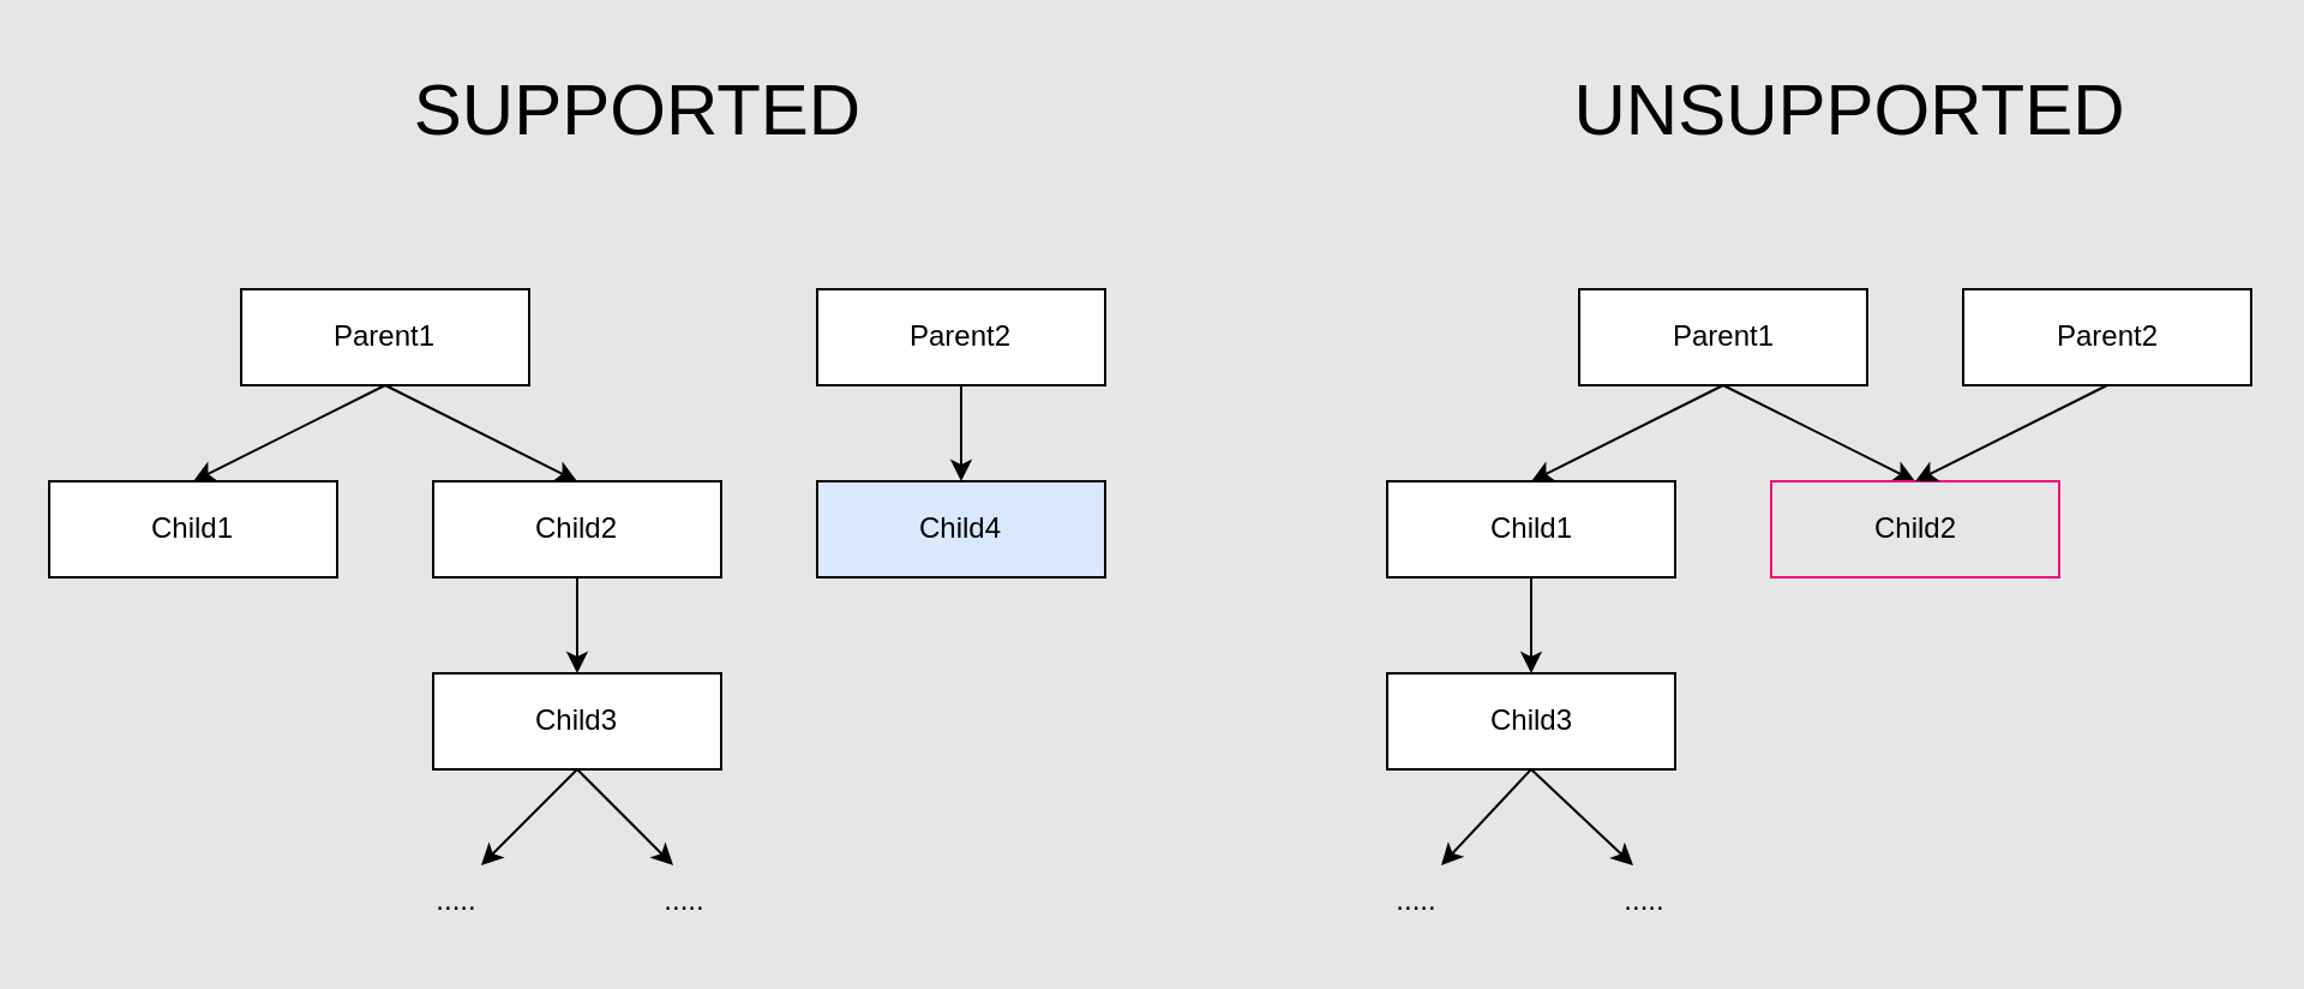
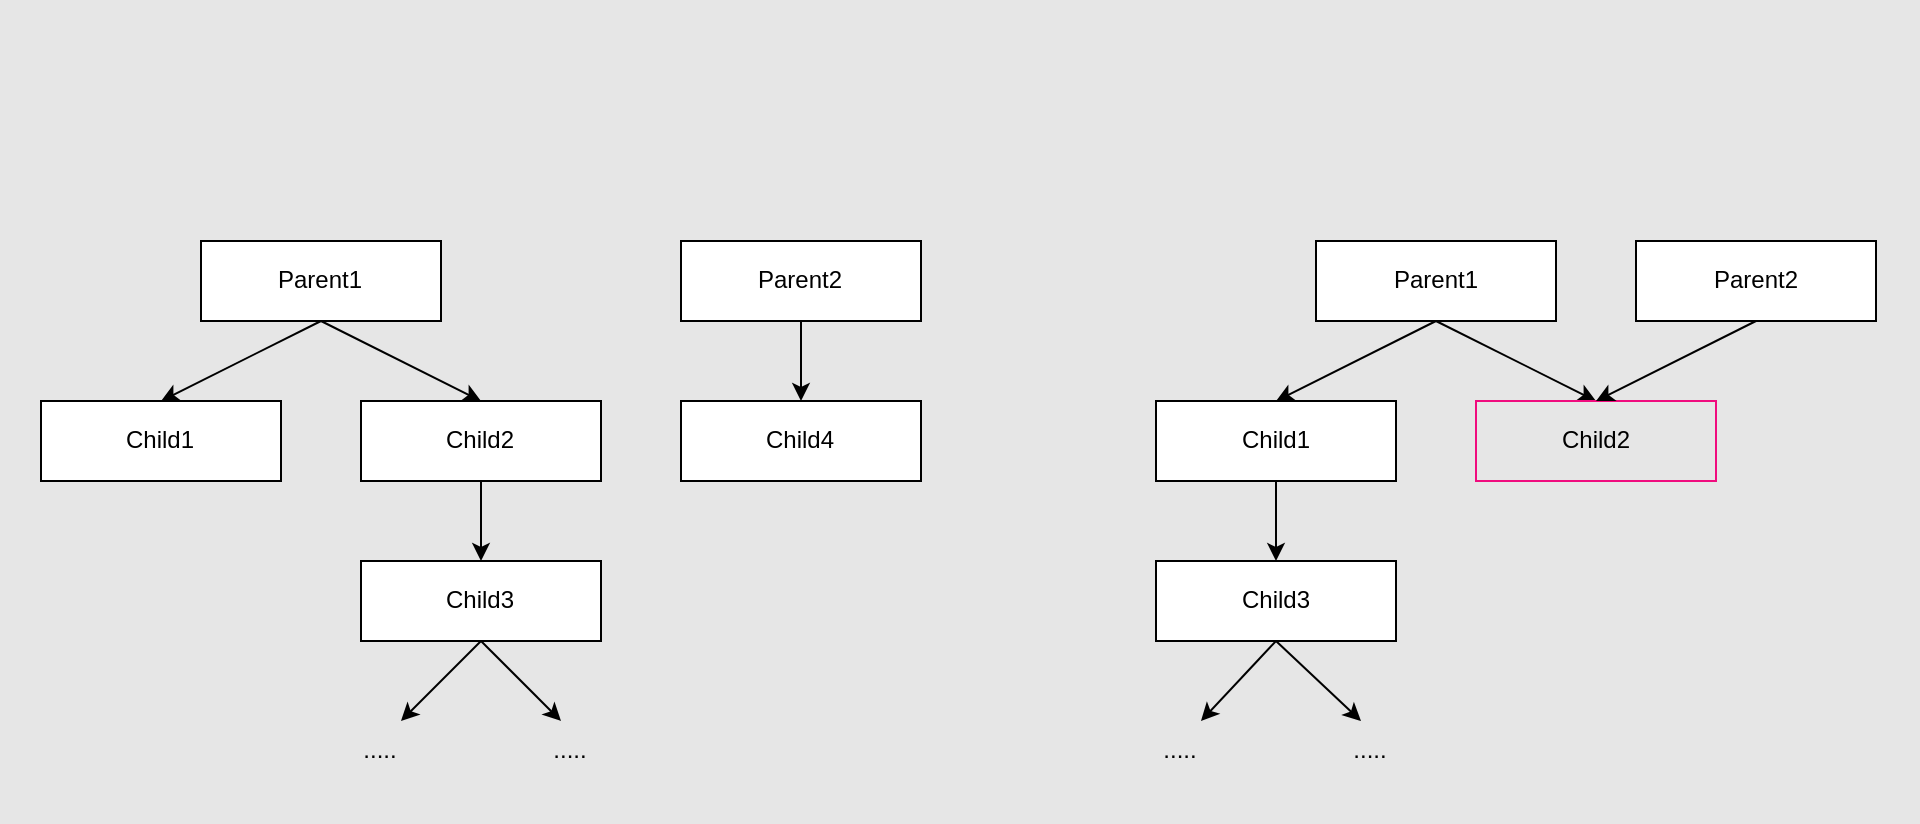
  <mxCell id="0" />
  <mxCell id="1" parent="0" />
  <mxCell id="2" style="rounded=0;orthogonalLoop=1;jettySize=auto;html=1;exitX=0.5;exitY=1;exitDx=0;exitDy=0;entryX=0.5;entryY=0;entryDx=0;entryDy=0;" parent="1" source="4" target="5" edge="1"><mxGeometry relative="1" as="geometry" /></mxCell>
  <mxCell id="3" style="rounded=0;orthogonalLoop=1;jettySize=auto;html=1;entryX=0.5;entryY=0;entryDx=0;entryDy=0;exitX=0.5;exitY=1;exitDx=0;exitDy=0;" parent="1" source="4" target="7" edge="1"><mxGeometry relative="1" as="geometry" /></mxCell>
  <mxCell id="4" value="Parent1" style="rounded=0;whiteSpace=wrap;html=1;" parent="1" vertex="1"><mxGeometry x="100" y="120" width="120" height="40" as="geometry" /></mxCell>
  <mxCell id="5" value="Child1" style="rounded=0;whiteSpace=wrap;html=1;" parent="1" vertex="1"><mxGeometry x="20" y="200" width="120" height="40" as="geometry" /></mxCell>
  <mxCell id="6" style="rounded=0;orthogonalLoop=1;jettySize=auto;html=1;exitX=0.5;exitY=1;exitDx=0;exitDy=0;entryX=0.5;entryY=0;entryDx=0;entryDy=0;" parent="1" source="7" target="10" edge="1"><mxGeometry relative="1" as="geometry" /></mxCell>
  <mxCell id="7" value="Child2" style="rounded=0;whiteSpace=wrap;html=1;" parent="1" vertex="1"><mxGeometry x="180" y="200" width="120" height="40" as="geometry" /></mxCell>
  <mxCell id="8" style="rounded=0;orthogonalLoop=1;jettySize=auto;html=1;exitX=0.5;exitY=1;exitDx=0;exitDy=0;" parent="1" source="10" edge="1"><mxGeometry relative="1" as="geometry"><mxPoint x="280" y="360" as="targetPoint" /></mxGeometry></mxCell>
  <mxCell id="9" style="rounded=0;orthogonalLoop=1;jettySize=auto;html=1;exitX=0.5;exitY=1;exitDx=0;exitDy=0;" parent="1" source="10" edge="1"><mxGeometry relative="1" as="geometry"><mxPoint x="200" y="360" as="targetPoint" /></mxGeometry></mxCell>
  <mxCell id="10" value="Child3" style="rounded=0;whiteSpace=wrap;html=1;" parent="1" vertex="1"><mxGeometry x="180" y="280" width="120" height="40" as="geometry" /></mxCell>
  <mxCell id="11" value="....." style="text;html=1;strokeColor=none;fillColor=none;align=center;verticalAlign=middle;whiteSpace=wrap;rounded=0;" parent="1" vertex="1"><mxGeometry x="160" y="360" width="60" height="30" as="geometry" /></mxCell>
  <mxCell id="12" value="....." style="text;html=1;strokeColor=none;fillColor=none;align=center;verticalAlign=middle;whiteSpace=wrap;rounded=0;" parent="1" vertex="1"><mxGeometry x="255" y="360" width="60" height="30" as="geometry" /></mxCell>
  <mxCell id="13" style="rounded=0;orthogonalLoop=1;jettySize=auto;html=1;exitX=0.5;exitY=1;exitDx=0;exitDy=0;entryX=0.5;entryY=0;entryDx=0;entryDy=0;" parent="1" source="15" target="17" edge="1"><mxGeometry relative="1" as="geometry" /></mxCell>
  <mxCell id="14" style="rounded=0;orthogonalLoop=1;jettySize=auto;html=1;entryX=0.5;entryY=0;entryDx=0;entryDy=0;exitX=0.5;exitY=1;exitDx=0;exitDy=0;" parent="1" source="15" target="18" edge="1"><mxGeometry relative="1" as="geometry" /></mxCell>
  <mxCell id="15" value="Parent1" style="rounded=0;whiteSpace=wrap;html=1;" parent="1" vertex="1"><mxGeometry x="657.5" y="120" width="120" height="40" as="geometry" /></mxCell>
  <mxCell id="16" style="edgeStyle=orthogonalEdgeStyle;rounded=0;orthogonalLoop=1;jettySize=auto;html=1;entryX=0.5;entryY=0;entryDx=0;entryDy=0;" parent="1" source="17" target="23" edge="1"><mxGeometry relative="1" as="geometry" /></mxCell>
  <mxCell id="17" value="Child1" style="rounded=0;whiteSpace=wrap;html=1;" parent="1" vertex="1"><mxGeometry x="577.5" y="200" width="120" height="40" as="geometry" /></mxCell>
  <mxCell id="18" value="Child2" style="rounded=0;whiteSpace=wrap;html=1;fillColor=none;strokeColor=#F00C7E;" parent="1" vertex="1"><mxGeometry x="737.5" y="200" width="120" height="40" as="geometry" /></mxCell>
  <mxCell id="19" style="rounded=0;orthogonalLoop=1;jettySize=auto;html=1;entryX=0.5;entryY=0;entryDx=0;entryDy=0;exitX=0.5;exitY=1;exitDx=0;exitDy=0;" parent="1" source="20" target="18" edge="1"><mxGeometry relative="1" as="geometry" /></mxCell>
  <mxCell id="20" value="Parent2" style="rounded=0;whiteSpace=wrap;html=1;" parent="1" vertex="1"><mxGeometry x="817.5" y="120" width="120" height="40" as="geometry" /></mxCell>
  <mxCell id="21" style="rounded=0;orthogonalLoop=1;jettySize=auto;html=1;exitX=0.5;exitY=1;exitDx=0;exitDy=0;" parent="1" source="23" edge="1"><mxGeometry relative="1" as="geometry"><mxPoint x="680" y="360" as="targetPoint" /></mxGeometry></mxCell>
  <mxCell id="22" style="rounded=0;orthogonalLoop=1;jettySize=auto;html=1;exitX=0.5;exitY=1;exitDx=0;exitDy=0;" parent="1" source="23" edge="1"><mxGeometry relative="1" as="geometry"><mxPoint x="600" y="360" as="targetPoint" /></mxGeometry></mxCell>
  <mxCell id="23" value="Child3" style="rounded=0;whiteSpace=wrap;html=1;" parent="1" vertex="1"><mxGeometry x="577.5" y="280" width="120" height="40" as="geometry" /></mxCell>
  <mxCell id="24" value="....." style="text;html=1;strokeColor=none;fillColor=none;align=center;verticalAlign=middle;whiteSpace=wrap;rounded=0;" parent="1" vertex="1"><mxGeometry x="560" y="360" width="60" height="30" as="geometry" /></mxCell>
  <mxCell id="25" value="....." style="text;html=1;strokeColor=none;fillColor=none;align=center;verticalAlign=middle;whiteSpace=wrap;rounded=0;" parent="1" vertex="1"><mxGeometry x="655" y="360" width="60" height="30" as="geometry" /></mxCell>
- <mxCell id="26" value="&lt;font style=&quot;font-size: 30px;&quot;&gt;SUPPORTED&lt;/font&gt;" style="text;html=1;align=center;verticalAlign=middle;resizable=0;points=[];autosize=1;strokeColor=none;fillColor=none;fontSize=30;" parent="1" vertex="1"><mxGeometry x="160" y="20" width="210" height="50" as="geometry" /></mxCell>
- <mxCell id="27" value="&lt;font style=&quot;font-size: 30px;&quot;&gt;UNSUPPORTED&lt;/font&gt;" style="text;html=1;align=center;verticalAlign=middle;resizable=0;points=[];autosize=1;strokeColor=none;fillColor=none;fontSize=30;" parent="1" vertex="1"><mxGeometry x="645" y="20" width="250" height="50" as="geometry" /></mxCell>
  <mxCell id="28" style="edgeStyle=orthogonalEdgeStyle;rounded=0;orthogonalLoop=1;jettySize=auto;html=1;entryX=0.5;entryY=0;entryDx=0;entryDy=0;" parent="1" source="29" target="30" edge="1"><mxGeometry relative="1" as="geometry" /></mxCell>
  <mxCell id="29" value="Parent2" style="rounded=0;whiteSpace=wrap;html=1;" parent="1" vertex="1"><mxGeometry x="340" y="120" width="120" height="40" as="geometry" /></mxCell>
- <mxCell id="30" value="Child4" style="rounded=0;whiteSpace=wrap;html=1;fillColor=#dae8fc;" parent="1" vertex="1"><mxGeometry x="340" y="200" width="120" height="40" as="geometry" /></mxCell>
+ <mxCell id="30" value="Child4" style="rounded=0;whiteSpace=wrap;html=1;" parent="1" vertex="1"><mxGeometry x="340" y="200" width="120" height="40" as="geometry" /></mxCell>
